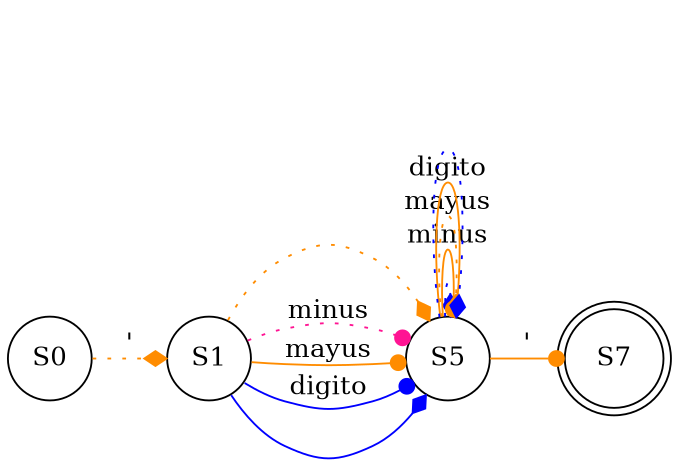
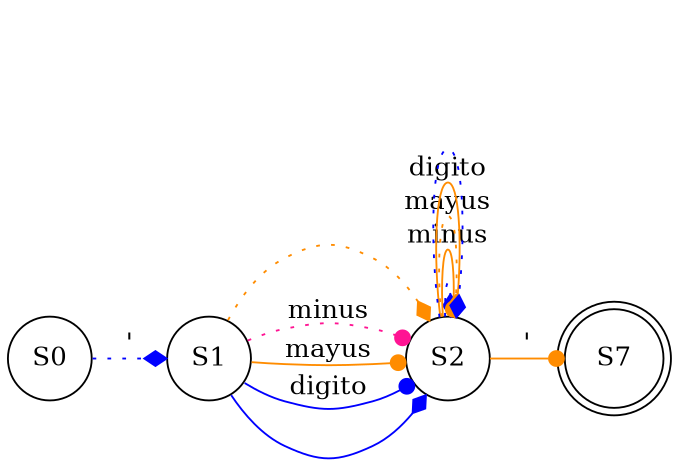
  digraph {
    concentrate=true
    rankdir=LR
    node [shape=circle]
    edge [arrowhead=diamond color=darkorange style=dotted]
    n1 [label=S0]
    n2 [label=S1]
-   n3 [label=S5]
+   n3 [label=S2]
    n4 [label=S7 shape=doublecircle]
-   n1 -> n2 [label="\'"]
+   n1 -> n2 [color=blue label="\'"]
    n2 -> n3 [label="\n"]
    n2 -> n3 [arrowhead=dot color=deeppink label=minus]
    n2 -> n3 [arrowhead=dot label=mayus style=solid]
    n2 -> n3 [arrowhead=dot color=blue label=digito style=solid]
    n2 -> n3 [color=blue label=" " style=solid]
    n3 -> n3 [color=blue label="\n"]
    n3 -> n3 [arrowhead=dot label=minus style=solid]
    n3 -> n3 [label=mayus]
    n3 -> n3 [label=digito style=solid]
    n3 -> n3 [color=blue label=" "]
    n3 -> n4 [arrowhead=dot label="\'" style=solid]
  }
